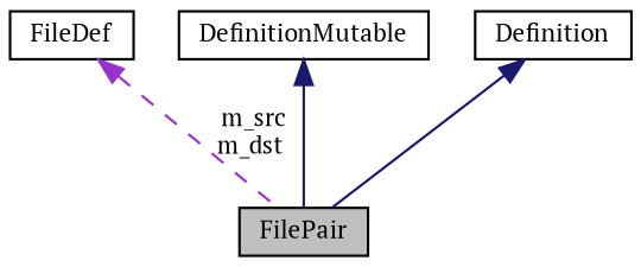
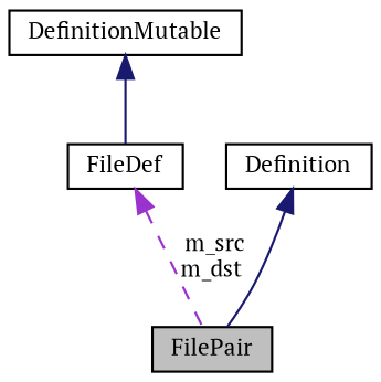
  digraph {
    fontname="PT Serif"
    node [color=black fillcolor=white fontname="PT Serif" fontsize=10 shape=record style=filled]
    edge [color=midnightblue dir=back fontname="PT Serif" fontsize=10 labelfontname=Helvetica labelfontsize=10 style=solid]
    n1 [fillcolor=grey75 fontcolor=black height=0.2 label=FilePair width=0.4]
    n2 [height=0.2 label=FileDef width=0.4]
    n3 [height=0.2 label=DefinitionMutable width=0.4]
    n4 [height=0.2 label=Definition width=0.4]
    n2 -> n1 [color=darkorchid3 label=" m_src\nm_dst" style=dashed]
-   n3 -> n1
+   n3 -> n2
    n4 -> n1
  }
